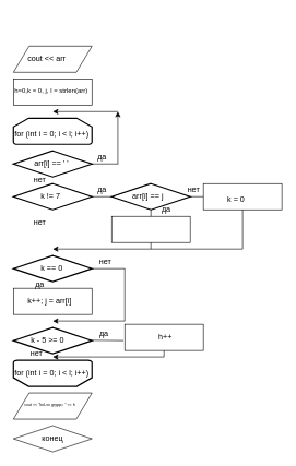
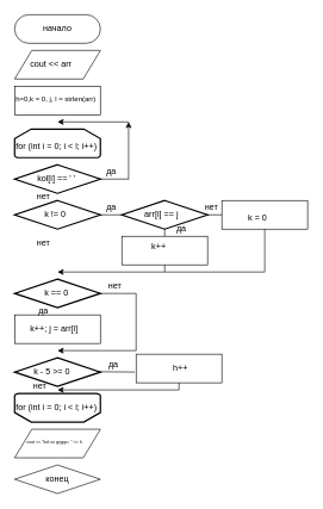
  <mxCell id="0" />
  <mxCell id="1" parent="0" />
+ <mxCell id="2" value="начало" style="rounded=1;whiteSpace=wrap;html=1;arcSize=50;" vertex="1" parent="1"><mxGeometry x="20" y="20" width="120" height="40" as="geometry" /></mxCell>
  <mxCell id="3" value="" style="rounded=0;whiteSpace=wrap;html=1;" vertex="1" parent="1"><mxGeometry x="20" y="120" width="120" height="40" as="geometry" /></mxCell>
  <mxCell id="4" value="" style="shape=parallelogram;perimeter=parallelogramPerimeter;whiteSpace=wrap;html=1;" vertex="1" parent="1"><mxGeometry x="20" y="70" width="120" height="40" as="geometry" /></mxCell>
  <mxCell id="5" value="" style="strokeWidth=2;html=1;shape=mxgraph.flowchart.loop_limit;whiteSpace=wrap;" vertex="1" parent="1"><mxGeometry x="20" y="180" width="120" height="40" as="geometry" /></mxCell>
  <mxCell id="6" value="" style="strokeWidth=2;html=1;shape=mxgraph.flowchart.loop_limit;whiteSpace=wrap;rotation=-180;" vertex="1" parent="1"><mxGeometry x="20" y="550" width="120" height="40" as="geometry" /></mxCell>
  <mxCell id="7" value="" style="strokeWidth=2;html=1;shape=mxgraph.flowchart.decision;whiteSpace=wrap;" vertex="1" parent="1"><mxGeometry x="20" y="230" width="120" height="40" as="geometry" /></mxCell>
  <mxCell id="8" value="" style="strokeWidth=2;html=1;shape=mxgraph.flowchart.decision;whiteSpace=wrap;" vertex="1" parent="1"><mxGeometry x="20" y="280" width="120" height="40" as="geometry" /></mxCell>
  <mxCell id="9" value="" style="strokeWidth=2;html=1;shape=mxgraph.flowchart.decision;whiteSpace=wrap;" vertex="1" parent="1"><mxGeometry x="170" y="280" width="120" height="40" as="geometry" /></mxCell>
  <mxCell id="10" value="" style="rounded=0;whiteSpace=wrap;html=1;" vertex="1" parent="1"><mxGeometry x="170" y="330" width="120" height="40" as="geometry" /></mxCell>
  <mxCell id="11" value="" style="strokeWidth=2;html=1;shape=mxgraph.flowchart.decision;whiteSpace=wrap;" vertex="1" parent="1"><mxGeometry x="20" y="390" width="120" height="40" as="geometry" /></mxCell>
  <mxCell id="12" value="" style="rounded=0;whiteSpace=wrap;html=1;" vertex="1" parent="1"><mxGeometry x="20" y="440" width="120" height="40" as="geometry" /></mxCell>
  <mxCell id="13" value="" style="strokeWidth=2;html=1;shape=mxgraph.flowchart.decision;whiteSpace=wrap;" vertex="1" parent="1"><mxGeometry x="20" y="500" width="120" height="40" as="geometry" /></mxCell>
  <mxCell id="14" value="" style="shape=parallelogram;perimeter=parallelogramPerimeter;whiteSpace=wrap;html=1;" vertex="1" parent="1"><mxGeometry x="20" y="600" width="120" height="40" as="geometry" /></mxCell>
  <mxCell id="15" value="конец" style="rhombus;whiteSpace=wrap;html=1;arcSize=50;" vertex="1" parent="1"><mxGeometry x="20" y="650" width="120" height="40" as="geometry" /></mxCell>
  <mxCell id="16" value="cout &lt;&lt; arr" style="text;html=1;" vertex="1" parent="1"><mxGeometry x="40" y="75" width="80" height="30" as="geometry" /></mxCell>
  <mxCell id="17" value="for (int i = 0; i &lt; l; i++)" style="text;html=1;" vertex="1" parent="1"><mxGeometry x="20" y="190" width="140" height="30" as="geometry" /></mxCell>
  <mxCell id="18" value="&lt;font style=&quot;font-size: 10px&quot;&gt;h=0,k = 0, j, l = strlen(arr)&lt;/font&gt;" style="text;html=1;" vertex="1" parent="1"><mxGeometry x="20" y="123" width="110" height="30" as="geometry" /></mxCell>
  <mxCell id="19" value="for (int i = 0; i &lt; l; i++)" style="text;html=1;" vertex="1" parent="1"><mxGeometry x="20" y="555" width="140" height="30" as="geometry" /></mxCell>
- <mxCell id="20" value="arr[i] == ' '" style="text;html=1;" vertex="1" parent="1"><mxGeometry x="50" y="235" width="80" height="30" as="geometry" /></mxCell>
+ <mxCell id="20" value="kol[i] == ' '" style="text;html=1;" vertex="1" parent="1"><mxGeometry x="50" y="235" width="80" height="30" as="geometry" /></mxCell>
  <mxCell id="21" value="" style="endArrow=none;html=1;" edge="1" parent="1"><mxGeometry width="50" height="50" relative="1" as="geometry"><mxPoint x="140" y="250" as="sourcePoint" /><mxPoint x="180" y="250" as="targetPoint" /></mxGeometry></mxCell>
  <mxCell id="22" value="" style="endArrow=classic;html=1;" edge="1" parent="1"><mxGeometry width="50" height="50" relative="1" as="geometry"><mxPoint x="179.5" y="250" as="sourcePoint" /><mxPoint x="179.5" y="170" as="targetPoint" /></mxGeometry></mxCell>
  <mxCell id="23" value="" style="endArrow=classic;html=1;" edge="1" parent="1"><mxGeometry width="50" height="50" relative="1" as="geometry"><mxPoint x="180" y="170" as="sourcePoint" /><mxPoint x="80" y="170" as="targetPoint" /></mxGeometry></mxCell>
- <mxCell id="24" value="k != 7" style="text;html=1;" vertex="1" parent="1"><mxGeometry x="60" y="285" width="60" height="30" as="geometry" /></mxCell>
+ <mxCell id="24" value="k != 0" style="text;html=1;" vertex="1" parent="1"><mxGeometry x="60" y="285" width="60" height="30" as="geometry" /></mxCell>
  <mxCell id="25" value="" style="endArrow=none;html=1;entryX=0;entryY=0.5;entryDx=0;entryDy=0;entryPerimeter=0;exitX=1;exitY=0.5;exitDx=0;exitDy=0;exitPerimeter=0;" edge="1" parent="1" source="8" target="9"><mxGeometry width="50" height="50" relative="1" as="geometry"><mxPoint x="120" y="360" as="sourcePoint" /><mxPoint x="170" y="310" as="targetPoint" /></mxGeometry></mxCell>
  <mxCell id="26" value="arr[i] == j" style="text;html=1;" vertex="1" parent="1"><mxGeometry x="200" y="285" width="70" height="30" as="geometry" /></mxCell>
  <mxCell id="27" value="" style="endArrow=none;html=1;entryX=0.5;entryY=1;entryDx=0;entryDy=0;entryPerimeter=0;exitX=0.5;exitY=0;exitDx=0;exitDy=0;" edge="1" parent="1" source="10" target="9"><mxGeometry width="50" height="50" relative="1" as="geometry"><mxPoint x="190" y="420" as="sourcePoint" /><mxPoint x="240" y="370" as="targetPoint" /></mxGeometry></mxCell>
+ <mxCell id="28" value="k++" style="text;html=1;" vertex="1" parent="1"><mxGeometry x="210" y="330" width="50" height="30" as="geometry" /></mxCell>
  <mxCell id="29" value="" style="rounded=0;whiteSpace=wrap;html=1;" vertex="1" parent="1"><mxGeometry x="310" y="280" width="120" height="40" as="geometry" /></mxCell>
  <mxCell id="30" value="" style="endArrow=none;html=1;exitX=1;exitY=0.5;exitDx=0;exitDy=0;exitPerimeter=0;entryX=0;entryY=0.5;entryDx=0;entryDy=0;" edge="1" parent="1" source="9" target="29"><mxGeometry width="50" height="50" relative="1" as="geometry"><mxPoint x="310" y="370" as="sourcePoint" /><mxPoint x="360" y="320" as="targetPoint" /></mxGeometry></mxCell>
  <mxCell id="31" value="k = 0" style="text;html=1;" vertex="1" parent="1"><mxGeometry x="345" y="290" width="50" height="20" as="geometry" /></mxCell>
  <mxCell id="32" value="" style="endArrow=none;html=1;entryX=0.5;entryY=1;entryDx=0;entryDy=0;" edge="1" parent="1" target="29"><mxGeometry width="50" height="50" relative="1" as="geometry"><mxPoint x="370" y="380" as="sourcePoint" /><mxPoint x="380" y="320" as="targetPoint" /></mxGeometry></mxCell>
  <mxCell id="33" value="" style="endArrow=classic;html=1;" edge="1" parent="1"><mxGeometry width="50" height="50" relative="1" as="geometry"><mxPoint x="370" y="380" as="sourcePoint" /><mxPoint x="80" y="380" as="targetPoint" /></mxGeometry></mxCell>
  <mxCell id="34" value="" style="endArrow=none;html=1;entryX=0.5;entryY=1;entryDx=0;entryDy=0;" edge="1" parent="1" target="10"><mxGeometry width="50" height="50" relative="1" as="geometry"><mxPoint x="230" y="380" as="sourcePoint" /><mxPoint x="250" y="370" as="targetPoint" /></mxGeometry></mxCell>
  <mxCell id="35" value="k == 0" style="text;html=1;" vertex="1" parent="1"><mxGeometry x="60" y="395" width="60" height="30" as="geometry" /></mxCell>
  <mxCell id="36" value="k++; j = arr[i]" style="text;html=1;" vertex="1" parent="1"><mxGeometry x="40" y="445" width="90" height="30" as="geometry" /></mxCell>
  <mxCell id="37" value="k - 5 &gt;= 0" style="text;html=1;" vertex="1" parent="1"><mxGeometry x="45" y="505" width="80" height="30" as="geometry" /></mxCell>
  <mxCell id="38" value="&lt;font style=&quot;font-size: 6px&quot;&gt;cout &amp;lt;&amp;lt; &quot;kol-vo grypp= &quot; &amp;lt;&amp;lt; h&lt;/font&gt;" style="text;html=1;" vertex="1" parent="1"><mxGeometry x="35" y="602.5" width="180" height="30" as="geometry" /></mxCell>
  <mxCell id="39" value="" style="endArrow=none;html=1;exitX=1;exitY=0.5;exitDx=0;exitDy=0;exitPerimeter=0;" edge="1" parent="1" source="11"><mxGeometry width="50" height="50" relative="1" as="geometry"><mxPoint x="140" y="450" as="sourcePoint" /><mxPoint x="190" y="410" as="targetPoint" /></mxGeometry></mxCell>
  <mxCell id="40" value="" style="endArrow=none;html=1;" edge="1" parent="1"><mxGeometry width="50" height="50" relative="1" as="geometry"><mxPoint x="190" y="490" as="sourcePoint" /><mxPoint x="190" y="410" as="targetPoint" /></mxGeometry></mxCell>
  <mxCell id="41" value="" style="rounded=0;whiteSpace=wrap;html=1;" vertex="1" parent="1"><mxGeometry x="190" y="495" width="120" height="40" as="geometry" /></mxCell>
  <mxCell id="42" value="h++" style="text;html=1;" vertex="1" parent="1"><mxGeometry x="240" y="500" width="50" height="30" as="geometry" /></mxCell>
  <mxCell id="43" value="" style="endArrow=classic;html=1;" edge="1" parent="1"><mxGeometry width="50" height="50" relative="1" as="geometry"><mxPoint x="190" y="490" as="sourcePoint" /><mxPoint x="80" y="490" as="targetPoint" /></mxGeometry></mxCell>
  <mxCell id="44" value="" style="endArrow=none;html=1;exitX=1;exitY=0.5;exitDx=0;exitDy=0;exitPerimeter=0;" edge="1" parent="1"><mxGeometry width="50" height="50" relative="1" as="geometry"><mxPoint x="137.5" y="519.5" as="sourcePoint" /><mxPoint x="188" y="520" as="targetPoint" /></mxGeometry></mxCell>
  <mxCell id="45" value="" style="endArrow=classic;html=1;" edge="1" parent="1"><mxGeometry width="50" height="50" relative="1" as="geometry"><mxPoint x="250" y="545" as="sourcePoint" /><mxPoint x="80" y="545" as="targetPoint" /></mxGeometry></mxCell>
  <mxCell id="46" value="" style="endArrow=none;html=1;entryX=0.5;entryY=1;entryDx=0;entryDy=0;" edge="1" parent="1" target="41"><mxGeometry width="50" height="50" relative="1" as="geometry"><mxPoint x="250" y="545" as="sourcePoint" /><mxPoint x="270" y="545" as="targetPoint" /></mxGeometry></mxCell>
  <mxCell id="47" value="да" style="text;html=1;align=center;verticalAlign=middle;resizable=0;points=[];;autosize=1;" vertex="1" parent="1"><mxGeometry x="140" y="230" width="30" height="20" as="geometry" /></mxCell>
  <mxCell id="48" value="да" style="text;html=1;align=center;verticalAlign=middle;resizable=0;points=[];;autosize=1;" vertex="1" parent="1"><mxGeometry x="140" y="280" width="30" height="20" as="geometry" /></mxCell>
  <mxCell id="49" value="да" style="text;html=1;align=center;verticalAlign=middle;resizable=0;points=[];;autosize=1;" vertex="1" parent="1"><mxGeometry x="237.5" y="310" width="30" height="20" as="geometry" /></mxCell>
  <mxCell id="50" value="да" style="text;html=1;align=center;verticalAlign=middle;resizable=0;points=[];;autosize=1;" vertex="1" parent="1"><mxGeometry x="45" y="425" width="30" height="20" as="geometry" /></mxCell>
  <mxCell id="51" value="да" style="text;html=1;align=center;verticalAlign=middle;resizable=0;points=[];;autosize=1;" vertex="1" parent="1"><mxGeometry x="142.5" y="500" width="30" height="20" as="geometry" /></mxCell>
  <mxCell id="52" value="нет" style="text;html=1;align=center;verticalAlign=middle;resizable=0;points=[];;autosize=1;" vertex="1" parent="1"><mxGeometry x="280" y="280" width="30" height="20" as="geometry" /></mxCell>
  <mxCell id="53" value="нет" style="text;html=1;align=center;verticalAlign=middle;resizable=0;points=[];;autosize=1;" vertex="1" parent="1"><mxGeometry x="45" y="330" width="30" height="20" as="geometry" /></mxCell>
  <mxCell id="54" value="нет" style="text;html=1;align=center;verticalAlign=middle;resizable=0;points=[];;autosize=1;" vertex="1" parent="1"><mxGeometry x="145" y="390" width="30" height="20" as="geometry" /></mxCell>
  <mxCell id="55" value="нет" style="text;html=1;align=center;verticalAlign=middle;resizable=0;points=[];;autosize=1;" vertex="1" parent="1"><mxGeometry x="40" y="530" width="30" height="20" as="geometry" /></mxCell>
  <mxCell id="56" value="нет" style="text;html=1;align=center;verticalAlign=middle;resizable=0;points=[];;autosize=1;" vertex="1" parent="1"><mxGeometry x="45" y="265" width="30" height="20" as="geometry" /></mxCell>
